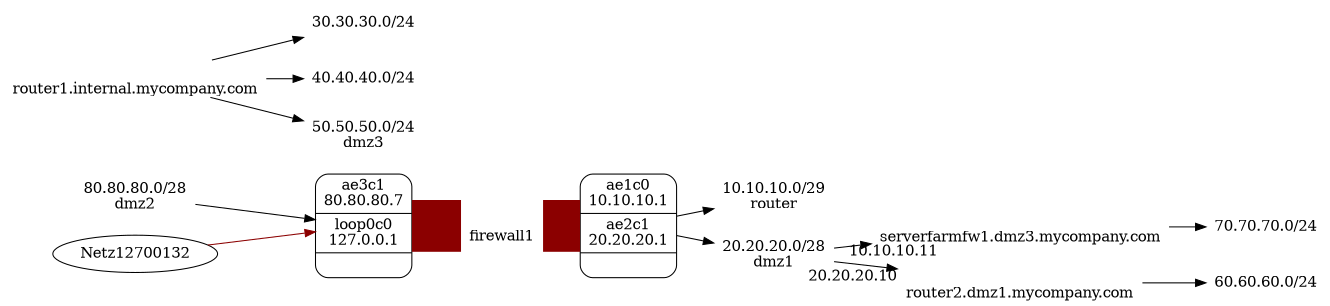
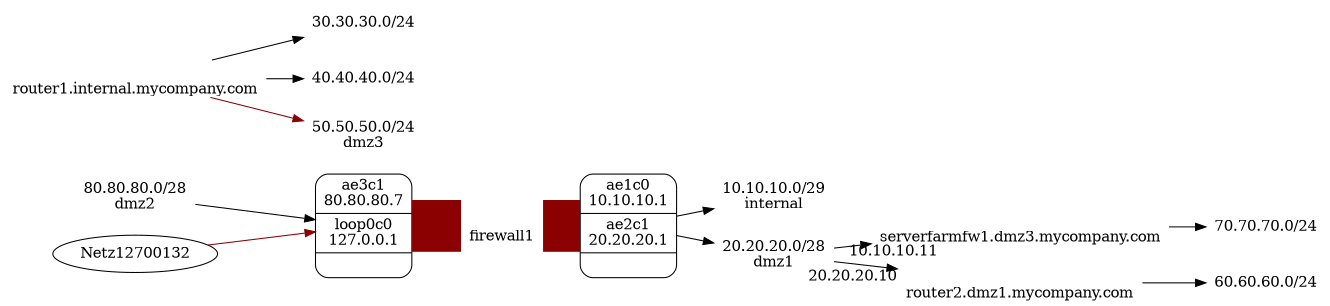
  digraph {
    rankdir=LR
    node [shape=none]
    n1 [label=firewall1 labelloc=b]
    n2 [label="ae1c0\n10.10.10.1|ae2c1\n20.20.20.1|" shape=Mrecord]
-   n3 [label="10.10.10.0/29\nrouter"]
+   n3 [label="10.10.10.0/29\ninternal"]
    n4 [label="20.20.20.0/28\ndmz1"]
    n5 [label="router1.internal.mycompany.com" labelloc=b]
    n6 [label="30.30.30.0/24\n"]
    n7 [label="40.40.40.0/24\n"]
    n8 [label="50.50.50.0/24\ndmz3"]
    n9 [label="serverfarmfw1.dmz3.mycompany.com" labelloc=b]
    n10 [label="router2.dmz1.mycompany.com" labelloc=b]
    n11 [label="70.70.70.0/24\n"]
    n12 [label="60.60.60.0/24\n"]
    n13 [label="80.80.80.0/28\ndmz2"]
    n14 [label="ae3c1\n80.80.80.7|loop0c0\n127.0.0.1|" shape=Mrecord]
    Netz12700132 [shape=""]
    n1 -> n2 [color="#8b0000" dir=none penwidth=50]
    n2 -> n3 [tailport=ae1c0]
    n2 -> n4 [tailport=ae2c1]
    n4 -> n9 [headlabel="10.10.10.11"]
    n4 -> n10 [headlabel="20.20.20.10"]
    n5 -> n6
    n5 -> n7
-   n5 -> n8
+   n5 -> n8 [color="#8b0000"]
    n9 -> n11
    n10 -> n12
    n13 -> n14 [headport=ae3c1]
    n14 -> n1 [color="#8b0000" dir=none penwidth=50]
    Netz12700132 -> n14 [color="#8b0000" headport=loop0c0]
  }
